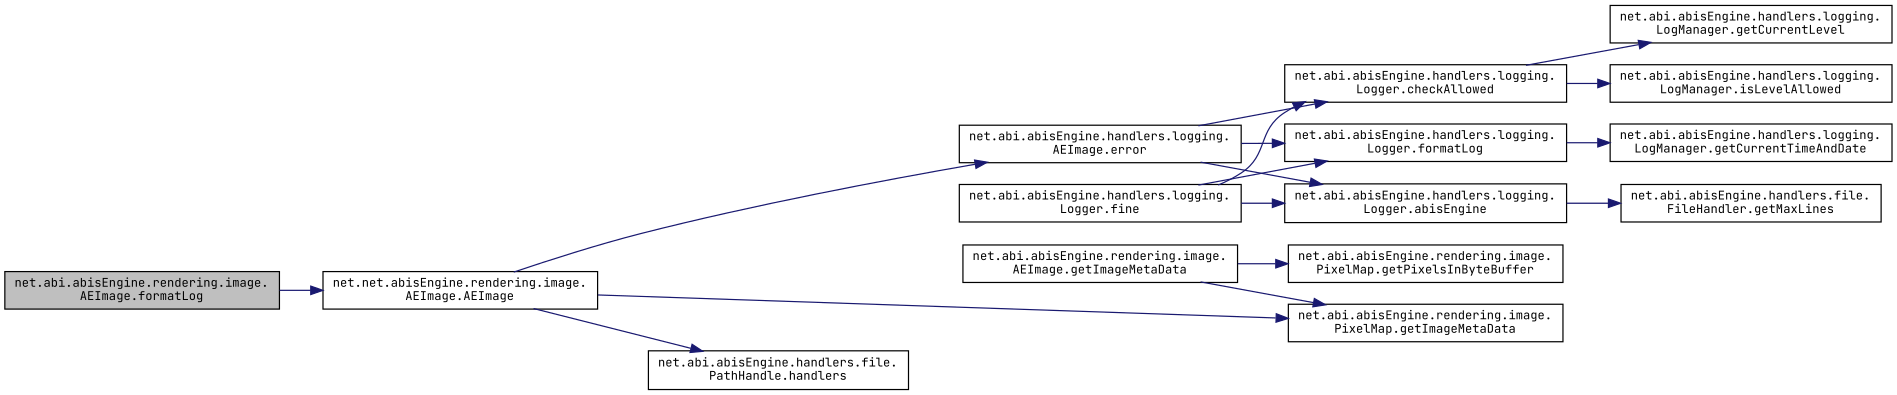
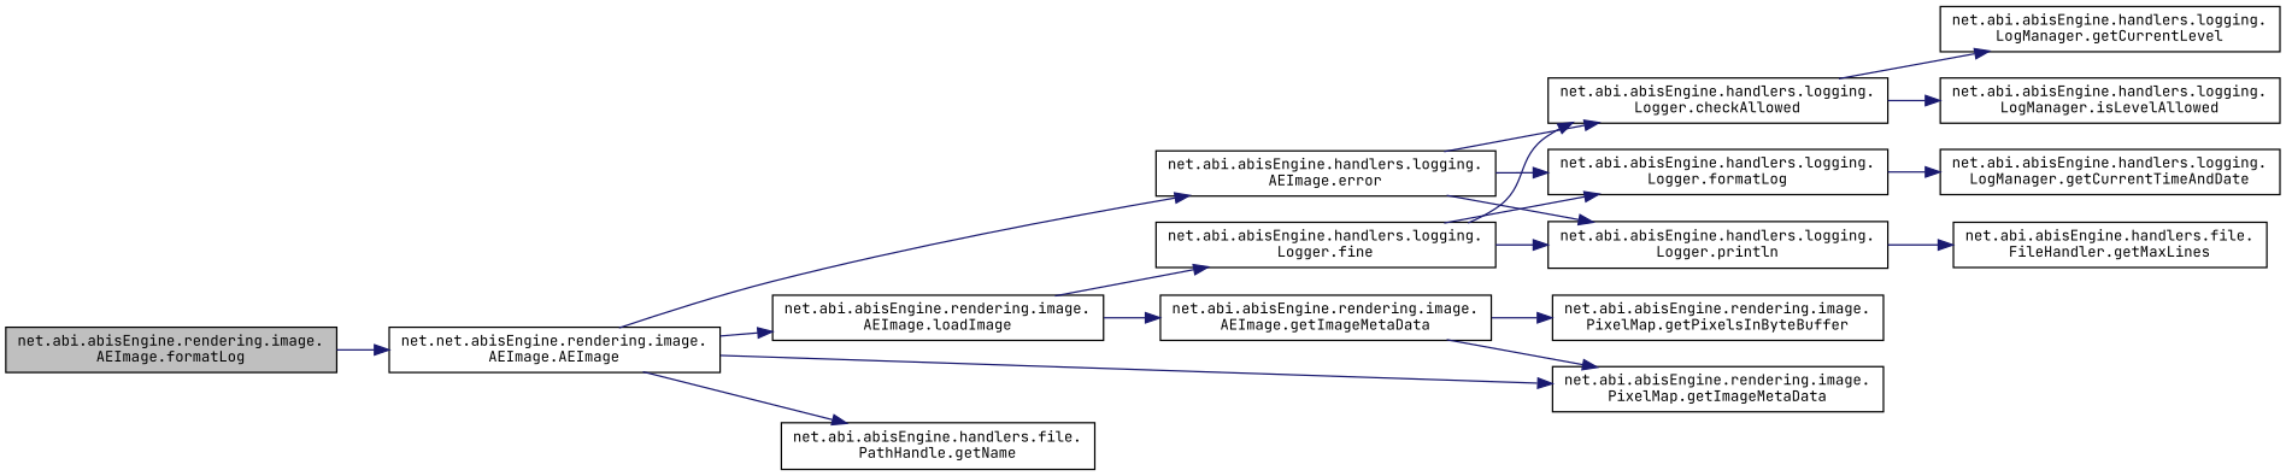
  digraph {
    fontname="JetBrains Mono"
    rankdir=LR
    node [color=black fillcolor=white fontname="JetBrains Mono" fontsize=10 shape=record style=filled]
    edge [color=midnightblue fontname="JetBrains Mono" fontsize=10 labelfontname=Helvetica labelfontsize=10 style=solid]
    n1 [fillcolor=grey75 fontcolor=black height=0.2 label="net.abi.abisEngine.rendering.image.\lAEImage.formatLog" width=0.4]
    n2 [height=0.2 label="net.net.abisEngine.rendering.image.\lAEImage.AEImage" width=0.4]
    n3 [height=0.2 label="net.abi.abisEngine.handlers.logging.\lAEImage.error" width=0.4]
    n4 [height=0.2 label="net.abi.abisEngine.rendering.image.\lPixelMap.getImageMetaData" width=0.4]
-   n5 [height=0.2 label="net.abi.abisEngine.handlers.file.\lPathHandle.handlers" width=0.4]
+   n5 [height=0.2 label="net.abi.abisEngine.handlers.file.\lPathHandle.getName" width=0.4]
+   n6 [height=0.2 label="net.abi.abisEngine.rendering.image.\lAEImage.loadImage" width=0.4]
    n7 [height=0.2 label="net.abi.abisEngine.handlers.logging.\lLogger.checkAllowed" width=0.4]
    n8 [height=0.2 label="net.abi.abisEngine.handlers.logging.\lLogger.formatLog" width=0.4]
-   n9 [height=0.2 label="net.abi.abisEngine.handlers.logging.\lLogger.abisEngine" width=0.4]
+   n9 [height=0.2 label="net.abi.abisEngine.handlers.logging.\lLogger.println" width=0.4]
    n10 [height=0.2 label="net.abi.abisEngine.handlers.logging.\lLogger.fine" width=0.4]
    n11 [height=0.2 label="net.abi.abisEngine.rendering.image.\lAEImage.getImageMetaData" width=0.4]
    n12 [height=0.2 label="net.abi.abisEngine.handlers.logging.\lLogManager.getCurrentLevel" width=0.4]
    n13 [height=0.2 label="net.abi.abisEngine.handlers.logging.\lLogManager.isLevelAllowed" width=0.4]
    n14 [height=0.2 label="net.abi.abisEngine.handlers.logging.\lLogManager.getCurrentTimeAndDate" width=0.4]
    n15 [height=0.2 label="net.abi.abisEngine.handlers.file.\lFileHandler.getMaxLines" width=0.4]
    n16 [height=0.2 label="net.abi.abisEngine.rendering.image.\lPixelMap.getPixelsInByteBuffer" width=0.4]
    n1 -> n2
    n2 -> n3
    n2 -> n4
    n2 -> n5
+   n2 -> n6
    n3 -> n7
    n3 -> n8
    n3 -> n9
+   n6 -> n10
+   n6 -> n11
    n7 -> n12
    n7 -> n13
    n8 -> n14
    n9 -> n15
    n10 -> n7
    n10 -> n8
    n10 -> n9
    n11 -> n4
    n11 -> n16
  }
